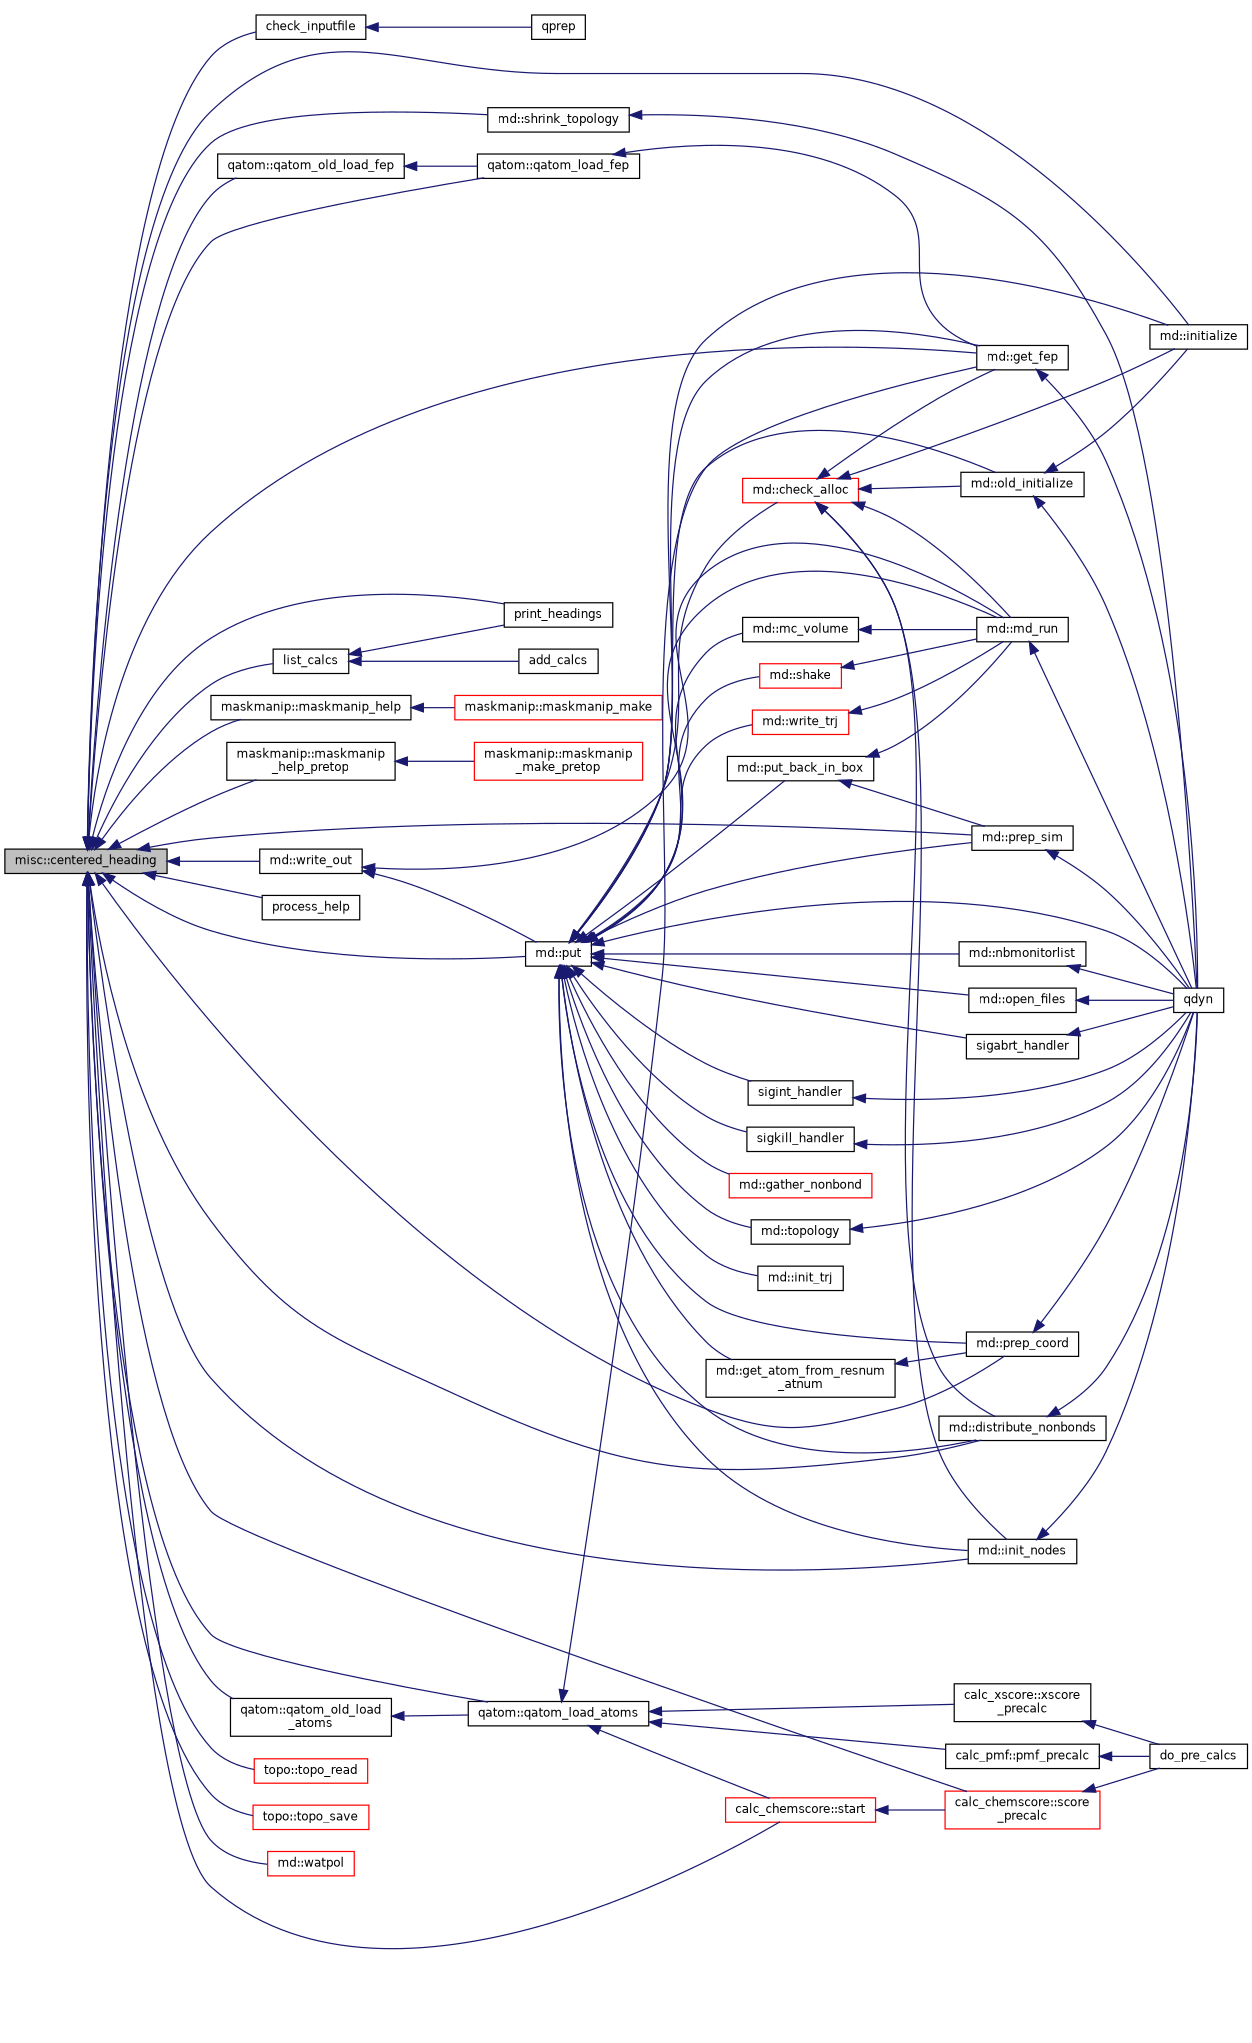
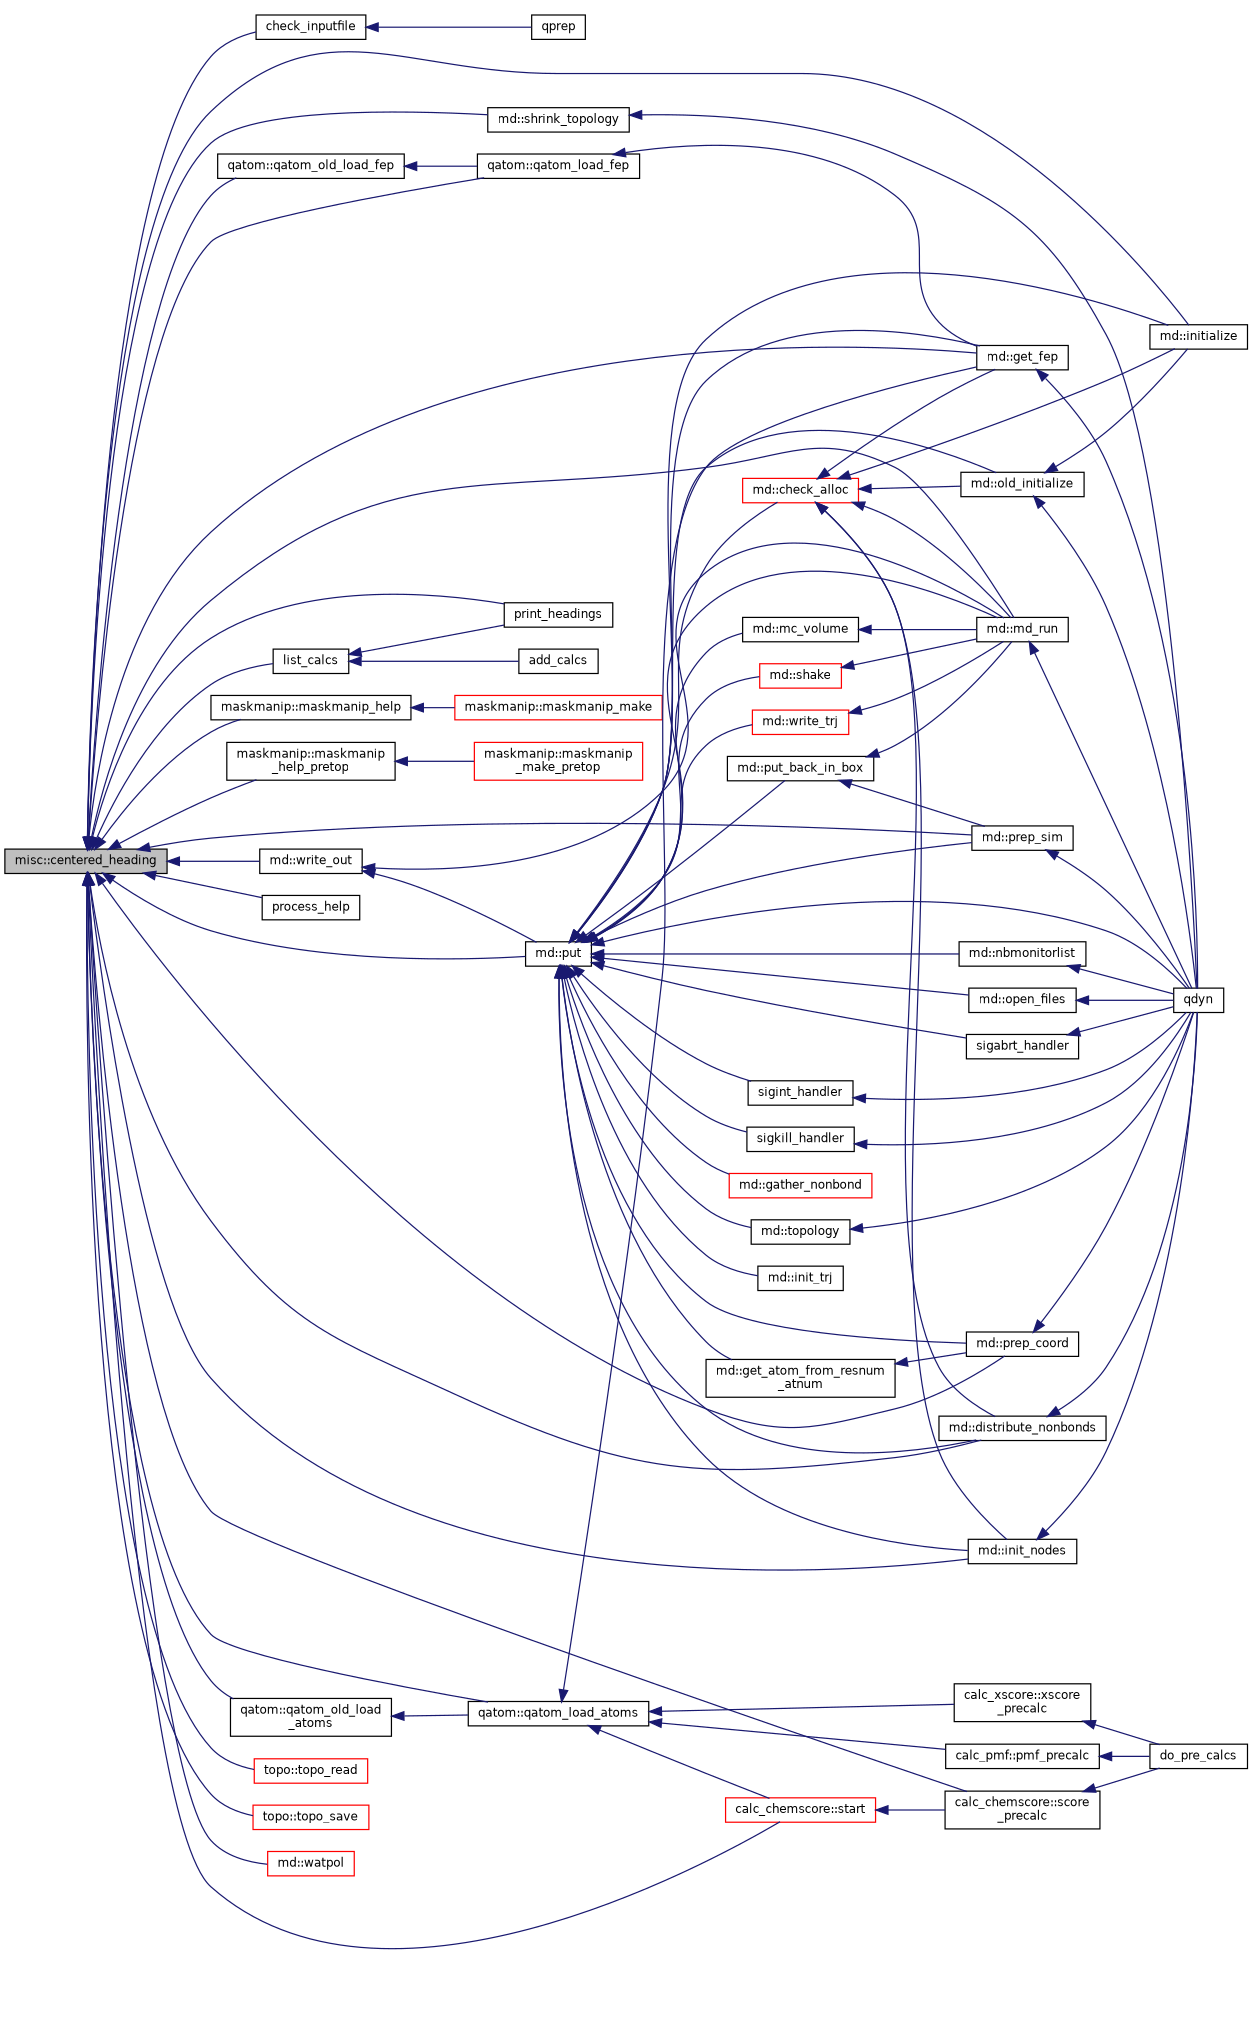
  digraph {
    rankdir=LR
    node [color=black fillcolor=white fontname=Helvetica fontsize=10 shape=record style=filled]
    edge [color=midnightblue dir=back fontname=Helvetica fontsize=10 labelfontname=Helvetica labelfontsize=10 style=solid]
    n1 [fillcolor=grey75 fontcolor=black height=0.2 label="misc::centered_heading" width=0.4]
    n2 [height=0.2 label=check_inputfile width=0.4]
    n3 [height=0.2 label="md::put" width=0.4]
    n4 [height=0.2 label="md::distribute_nonbonds" width=0.4]
    n5 [height=0.2 label="md::get_fep" width=0.4]
    n6 [height=0.2 label="md::init_nodes" width=0.4]
    n7 [height=0.2 label="md::initialize" width=0.4]
    n8 [height=0.2 label="md::md_run" width=0.4]
    n9 [height=0.2 label="md::prep_coord" width=0.4]
    n10 [height=0.2 label="md::prep_sim" width=0.4]
    n11 [height=0.2 label=list_calcs width=0.4]
    n12 [height=0.2 label=print_headings width=0.4]
    n13 [height=0.2 label="maskmanip::maskmanip_help" width=0.4]
    n14 [height=0.2 label="maskmanip::maskmanip\l_help_pretop" width=0.4]
    n15 [height=0.2 label=process_help width=0.4]
    n16 [height=0.2 label="qatom::qatom_load_atoms" width=0.4]
    n17 [color=red height=0.2 label="calc_chemscore::start" width=0.4]
-   n18 [color=red height=0.2 label="calc_chemscore::score\l_precalc" width=0.4]
+   n18 [height=0.2 label="calc_chemscore::score\l_precalc" width=0.4]
    n19 [height=0.2 label="qatom::qatom_load_fep" width=0.4]
    n20 [height=0.2 label="qatom::qatom_old_load\l_atoms" width=0.4]
    n21 [height=0.2 label="qatom::qatom_old_load_fep" width=0.4]
    n22 [height=0.2 label="md::shrink_topology" width=0.4]
    n23 [color=red height=0.2 label="topo::topo_read" width=0.4]
    n24 [color=red height=0.2 label="topo::topo_save" width=0.4]
    n25 [color=red height=0.2 label="md::watpol" width=0.4]
    n26 [height=0.2 label="md::write_out" width=0.4]
    n27 [height=0.2 label=qprep width=0.4]
    n28 [color=red height=0.2 label="md::check_alloc" width=0.4]
    n29 [height=0.2 label=qdyn width=0.4]
    n30 [height=0.2 label="md::old_initialize" width=0.4]
    n31 [color=red height=0.2 label="md::gather_nonbond" width=0.4]
    n32 [height=0.2 label="md::get_atom_from_resnum\l_atnum" width=0.4]
    n33 [height=0.2 label="md::init_trj" width=0.4]
    n34 [height=0.2 label="md::mc_volume" width=0.4]
    n35 [height=0.2 label="md::nbmonitorlist" width=0.4]
    n36 [height=0.2 label="md::open_files" width=0.4]
    n37 [height=0.2 label="md::put_back_in_box" width=0.4]
    n38 [color=red height=0.2 label="md::shake" width=0.4]
    n39 [height=0.2 label=sigabrt_handler width=0.4]
    n40 [height=0.2 label=sigint_handler width=0.4]
    n41 [height=0.2 label=sigkill_handler width=0.4]
    n42 [height=0.2 label="md::topology" width=0.4]
    n43 [color=red height=0.2 label="md::write_trj" width=0.4]
    n44 [height=0.2 label=add_calcs width=0.4]
    n45 [color=red height=0.2 label="maskmanip::maskmanip_make" width=0.4]
    n46 [color=red height=0.2 label="maskmanip::maskmanip\l_make_pretop" width=0.4]
    n47 [height=0.2 label="calc_pmf::pmf_precalc" width=0.4]
    n48 [height=0.2 label="calc_xscore::xscore\l_precalc" width=0.4]
    n49 [height=0.2 label=do_pre_calcs width=0.4]
    n1 -> n2
    n1 -> n3
    n1 -> n4
    n1 -> n5
    n1 -> n6
    n1 -> n7
+   n1 -> n8
    n1 -> n9
    n1 -> n10
    n1 -> n11
    n1 -> n12
    n1 -> n13
    n1 -> n14
    n1 -> n15
    n1 -> n16
    n1 -> n17
    n1 -> n18
    n1 -> n19
    n1 -> n20
    n1 -> n21
    n1 -> n22
    n1 -> n23
    n1 -> n24
    n1 -> n25
    n1 -> n26
    n2 -> n27
    n3 -> n4
    n3 -> n5
    n3 -> n6
    n3 -> n7
    n3 -> n8
    n3 -> n9
    n3 -> n10
    n3 -> n28
    n3 -> n29
    n3 -> n30
    n3 -> n31
    n3 -> n32
    n3 -> n33
    n3 -> n34
    n3 -> n35
    n3 -> n36
    n3 -> n37
    n3 -> n38
    n3 -> n39
    n3 -> n40
    n3 -> n41
    n3 -> n42
    n3 -> n43
    n4 -> n29
    n5 -> n29
    n6 -> n29
    n8 -> n29
    n9 -> n29
    n10 -> n29
    n11 -> n12
    n11 -> n44
    n13 -> n45
    n14 -> n46
    n16 -> n5
    n16 -> n17
    n16 -> n47
    n16 -> n48
    n17 -> n18
    n18 -> n49
    n19 -> n5
    n20 -> n16
    n21 -> n19
    n22 -> n29
    n26 -> n3
    n26 -> n8
    n28 -> n4
    n28 -> n5
    n28 -> n6
    n28 -> n7
    n28 -> n8
    n28 -> n30
    n30 -> n7
    n30 -> n29
    n32 -> n9
    n34 -> n8
    n35 -> n29
    n36 -> n29
    n37 -> n8
    n37 -> n10
    n38 -> n8
    n39 -> n29
    n40 -> n29
    n41 -> n29
    n42 -> n29
    n43 -> n8
    n47 -> n49
    n48 -> n49
  }
